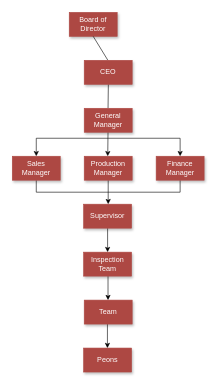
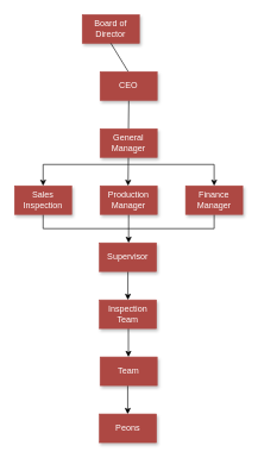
  <mxCell id="0" />
  <mxCell id="1" parent="0" />
  <mxCell id="2" value="Board of Director" style="rounded=0;whiteSpace=wrap;html=1;fillColor=#ad4843;strokeColor=#ad4843;fontColor=#FFFFFF;shadow=1;" vertex="1" parent="1"><mxGeometry x="115" y="20" width="80" height="40" as="geometry" /></mxCell>
  <mxCell id="3" value="" style="endArrow=classic;html=1;rounded=0;exitX=0.5;exitY=1;exitDx=0;exitDy=0;entryX=0.5;entryY=0;entryDx=0;entryDy=0;" edge="1" parent="1"><mxGeometry width="50" height="50" relative="1" as="geometry"><mxPoint x="179.7" y="220" as="sourcePoint" /><mxPoint x="179.2" y="260" as="targetPoint" /></mxGeometry></mxCell>
  <mxCell id="4" value="" style="endArrow=classic;html=1;rounded=0;entryX=0.5;entryY=0;entryDx=0;entryDy=0;" edge="1" parent="1"><mxGeometry width="50" height="50" relative="1" as="geometry"><mxPoint x="180" y="230" as="sourcePoint" /><mxPoint x="60" y="260" as="targetPoint" /><Array as="points"><mxPoint x="60" y="230" /></Array></mxGeometry></mxCell>
  <mxCell id="5" value="" style="endArrow=classic;html=1;rounded=0;entryX=0.5;entryY=0;entryDx=0;entryDy=0;" edge="1" parent="1"><mxGeometry width="50" height="50" relative="1" as="geometry"><mxPoint x="180" y="230" as="sourcePoint" /><mxPoint x="300" y="260" as="targetPoint" /><Array as="points"><mxPoint x="300" y="230" /></Array></mxGeometry></mxCell>
  <mxCell id="6" value="" style="endArrow=classic;html=1;rounded=0;exitX=0.5;exitY=1;exitDx=0;exitDy=0;" edge="1" parent="1"><mxGeometry width="50" height="50" relative="1" as="geometry"><mxPoint x="180" y="300" as="sourcePoint" /><mxPoint x="180" y="340" as="targetPoint" /></mxGeometry></mxCell>
  <mxCell id="7" value="" style="endArrow=none;html=1;rounded=0;exitX=0.5;exitY=1;exitDx=0;exitDy=0;" edge="1" parent="1"><mxGeometry width="50" height="50" relative="1" as="geometry"><mxPoint x="60" y="300" as="sourcePoint" /><mxPoint x="180" y="320" as="targetPoint" /><Array as="points"><mxPoint x="60" y="320" /></Array></mxGeometry></mxCell>
  <mxCell id="8" value="" style="endArrow=none;html=1;rounded=0;entryX=0.5;entryY=1;entryDx=0;entryDy=0;" edge="1" parent="1"><mxGeometry width="50" height="50" relative="1" as="geometry"><mxPoint x="180" y="320" as="sourcePoint" /><mxPoint x="300" y="300" as="targetPoint" /><Array as="points"><mxPoint x="300" y="320" /></Array></mxGeometry></mxCell>
  <mxCell id="9" value="" style="endArrow=none;html=1;rounded=0;exitX=0.5;exitY=1;exitDx=0;exitDy=0;entryX=0.5;entryY=0;entryDx=0;entryDy=0;" edge="1" parent="1" source="2"><mxGeometry width="50" height="50" relative="1" as="geometry"><mxPoint x="110" y="150" as="sourcePoint" /><mxPoint x="179.5" y="100" as="targetPoint" /></mxGeometry></mxCell>
  <mxCell id="10" value="" style="endArrow=none;html=1;rounded=0;exitX=0.5;exitY=1;exitDx=0;exitDy=0;entryX=0.5;entryY=0;entryDx=0;entryDy=0;" edge="1" parent="1"><mxGeometry width="50" height="50" relative="1" as="geometry"><mxPoint x="180.25" y="140" as="sourcePoint" /><mxPoint x="179.75" y="180" as="targetPoint" /></mxGeometry></mxCell>
  <mxCell id="11" value="" style="endArrow=classic;html=1;rounded=0;exitX=0.5;exitY=1;exitDx=0;exitDy=0;entryX=0.5;entryY=0;entryDx=0;entryDy=0;" edge="1" parent="1"><mxGeometry width="50" height="50" relative="1" as="geometry"><mxPoint x="179" y="380" as="sourcePoint" /><mxPoint x="179" y="420" as="targetPoint" /></mxGeometry></mxCell>
  <mxCell id="12" value="" style="endArrow=classic;html=1;rounded=0;exitX=0.5;exitY=1;exitDx=0;exitDy=0;entryX=0.5;entryY=0;entryDx=0;entryDy=0;" edge="1" parent="1"><mxGeometry width="50" height="50" relative="1" as="geometry"><mxPoint x="178.71" y="540" as="sourcePoint" /><mxPoint x="178.71" y="580" as="targetPoint" /></mxGeometry></mxCell>
  <mxCell id="13" value="" style="endArrow=classic;html=1;rounded=0;exitX=0.5;exitY=1;exitDx=0;exitDy=0;entryX=0.5;entryY=0;entryDx=0;entryDy=0;" edge="1" parent="1"><mxGeometry width="50" height="50" relative="1" as="geometry"><mxPoint x="179.71" y="460" as="sourcePoint" /><mxPoint x="179.71" y="500" as="targetPoint" /></mxGeometry></mxCell>
  <mxCell id="14" value="CEO" style="rounded=0;whiteSpace=wrap;html=1;fillColor=#ad4843;strokeColor=#ad4843;fontColor=#FFFFFF;shadow=1;" vertex="1" parent="1"><mxGeometry x="140" y="100" width="80" height="40" as="geometry" /></mxCell>
  <mxCell id="15" value="General Manager" style="rounded=0;whiteSpace=wrap;html=1;fillColor=#ad4843;strokeColor=#ad4843;fontColor=#FFFFFF;shadow=1;" vertex="1" parent="1"><mxGeometry x="140" y="180" width="80" height="40" as="geometry" /></mxCell>
- <mxCell id="16" value="Sales Manager" style="rounded=0;whiteSpace=wrap;html=1;fillColor=#ad4843;strokeColor=#ad4843;fontColor=#FFFFFF;shadow=1;" vertex="1" parent="1"><mxGeometry x="20" y="260" width="80" height="40" as="geometry" /></mxCell>
+ <mxCell id="16" value="Sales Inspection" style="rounded=0;whiteSpace=wrap;html=1;fillColor=#ad4843;strokeColor=#ad4843;fontColor=#FFFFFF;shadow=1;" vertex="1" parent="1"><mxGeometry x="20" y="260" width="80" height="40" as="geometry" /></mxCell>
  <mxCell id="17" value="Production Manager" style="rounded=0;whiteSpace=wrap;html=1;fillColor=#ad4843;strokeColor=#ad4843;fontColor=#FFFFFF;shadow=1;" vertex="1" parent="1"><mxGeometry x="140" y="260" width="80" height="40" as="geometry" /></mxCell>
  <mxCell id="18" value="Finance Manager" style="rounded=0;whiteSpace=wrap;html=1;fillColor=#ad4843;strokeColor=#ad4843;fontColor=#FFFFFF;shadow=1;" vertex="1" parent="1"><mxGeometry x="260" y="260" width="80" height="40" as="geometry" /></mxCell>
  <mxCell id="19" value="Inspection Team" style="rounded=0;whiteSpace=wrap;html=1;fillColor=#ad4843;strokeColor=#ad4843;fontColor=#FFFFFF;shadow=1;" vertex="1" parent="1"><mxGeometry x="139" y="420" width="80" height="40" as="geometry" /></mxCell>
  <mxCell id="20" value="Supervisor" style="rounded=0;whiteSpace=wrap;html=1;fillColor=#ad4843;strokeColor=#ad4843;fontColor=#FFFFFF;shadow=1;" vertex="1" parent="1"><mxGeometry x="139" y="340" width="80" height="40" as="geometry" /></mxCell>
  <mxCell id="21" value="Team" style="rounded=0;whiteSpace=wrap;html=1;fillColor=#ad4843;strokeColor=#ad4843;fontColor=#FFFFFF;shadow=1;" vertex="1" parent="1"><mxGeometry x="140" y="500" width="80" height="40" as="geometry" /></mxCell>
  <mxCell id="22" value="Peons" style="rounded=0;whiteSpace=wrap;html=1;fillColor=#ad4843;strokeColor=#ad4843;fontColor=#FFFFFF;shadow=1;" vertex="1" parent="1"><mxGeometry x="139" y="580" width="80" height="40" as="geometry" /></mxCell>
